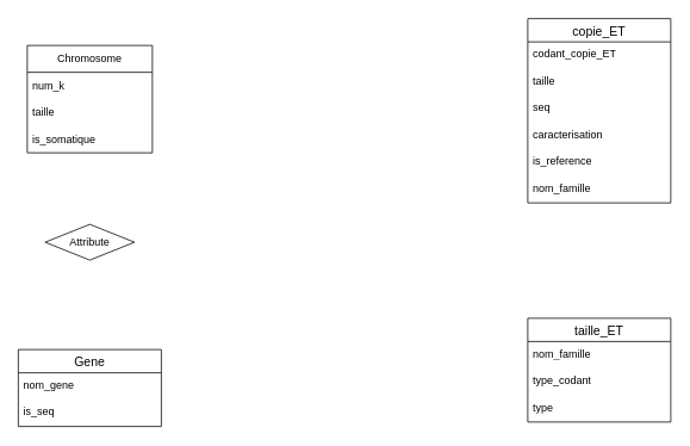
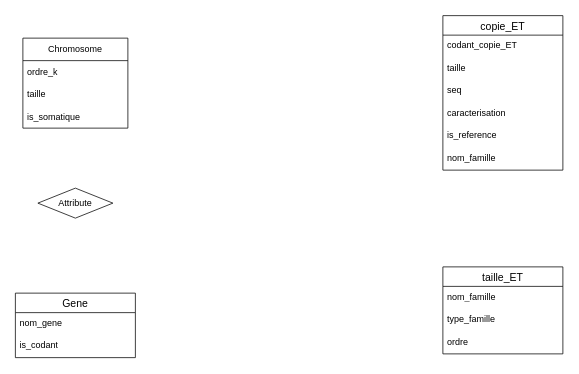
  <mxCell id="0" />
  <mxCell id="1" parent="0" />
  <mxCell id="2" value="&lt;div&gt;Chromosome&lt;/div&gt;" style="swimlane;fontStyle=0;childLayout=stackLayout;horizontal=1;startSize=30;horizontalStack=0;resizeParent=1;resizeParentMax=0;resizeLast=0;collapsible=1;marginBottom=0;whiteSpace=wrap;html=1;" vertex="1" parent="1"><mxGeometry x="30" y="50" width="140" height="120" as="geometry" /></mxCell>
- <mxCell id="3" value="num_k" style="text;strokeColor=none;fillColor=none;align=left;verticalAlign=middle;spacingLeft=4;spacingRight=4;overflow=hidden;points=[[0,0.5],[1,0.5]];portConstraint=eastwest;rotatable=0;whiteSpace=wrap;html=1;" vertex="1" parent="2"><mxGeometry y="30" width="140" height="30" as="geometry" /></mxCell>
+ <mxCell id="3" value="ordre_k" style="text;strokeColor=none;fillColor=none;align=left;verticalAlign=middle;spacingLeft=4;spacingRight=4;overflow=hidden;points=[[0,0.5],[1,0.5]];portConstraint=eastwest;rotatable=0;whiteSpace=wrap;html=1;" vertex="1" parent="2"><mxGeometry y="30" width="140" height="30" as="geometry" /></mxCell>
  <mxCell id="4" value="taille" style="text;strokeColor=none;fillColor=none;align=left;verticalAlign=middle;spacingLeft=4;spacingRight=4;overflow=hidden;points=[[0,0.5],[1,0.5]];portConstraint=eastwest;rotatable=0;whiteSpace=wrap;html=1;" vertex="1" parent="2"><mxGeometry y="60" width="140" height="30" as="geometry" /></mxCell>
  <mxCell id="5" value="is_somatique" style="text;strokeColor=none;fillColor=none;align=left;verticalAlign=middle;spacingLeft=4;spacingRight=4;overflow=hidden;points=[[0,0.5],[1,0.5]];portConstraint=eastwest;rotatable=0;whiteSpace=wrap;html=1;" vertex="1" parent="2"><mxGeometry y="90" width="140" height="30" as="geometry" /></mxCell>
  <mxCell id="6" value="taille_ET" style="swimlane;fontStyle=0;childLayout=stackLayout;horizontal=1;startSize=26;horizontalStack=0;resizeParent=1;resizeParentMax=0;resizeLast=0;collapsible=1;marginBottom=0;align=center;fontSize=14;" vertex="1" parent="1"><mxGeometry x="590" y="355" width="160" height="116" as="geometry" /></mxCell>
  <mxCell id="7" value="nom_famille" style="text;strokeColor=none;fillColor=none;spacingLeft=4;spacingRight=4;overflow=hidden;rotatable=0;points=[[0,0.5],[1,0.5]];portConstraint=eastwest;fontSize=12;whiteSpace=wrap;html=1;" vertex="1" parent="6"><mxGeometry y="26" width="160" height="30" as="geometry" /></mxCell>
- <mxCell id="8" value="type_codant" style="text;strokeColor=none;fillColor=none;spacingLeft=4;spacingRight=4;overflow=hidden;rotatable=0;points=[[0,0.5],[1,0.5]];portConstraint=eastwest;fontSize=12;whiteSpace=wrap;html=1;" vertex="1" parent="6"><mxGeometry y="56" width="160" height="30" as="geometry" /></mxCell>
- <mxCell id="9" value="type" style="text;strokeColor=none;fillColor=none;spacingLeft=4;spacingRight=4;overflow=hidden;rotatable=0;points=[[0,0.5],[1,0.5]];portConstraint=eastwest;fontSize=12;whiteSpace=wrap;html=1;" vertex="1" parent="6"><mxGeometry y="86" width="160" height="30" as="geometry" /></mxCell>
+ <mxCell id="8" value="type_famille" style="text;strokeColor=none;fillColor=none;spacingLeft=4;spacingRight=4;overflow=hidden;rotatable=0;points=[[0,0.5],[1,0.5]];portConstraint=eastwest;fontSize=12;whiteSpace=wrap;html=1;" vertex="1" parent="6"><mxGeometry y="56" width="160" height="30" as="geometry" /></mxCell>
+ <mxCell id="9" value="ordre" style="text;strokeColor=none;fillColor=none;spacingLeft=4;spacingRight=4;overflow=hidden;rotatable=0;points=[[0,0.5],[1,0.5]];portConstraint=eastwest;fontSize=12;whiteSpace=wrap;html=1;" vertex="1" parent="6"><mxGeometry y="86" width="160" height="30" as="geometry" /></mxCell>
  <mxCell id="10" value="Gene" style="swimlane;fontStyle=0;childLayout=stackLayout;horizontal=1;startSize=26;horizontalStack=0;resizeParent=1;resizeParentMax=0;resizeLast=0;collapsible=1;marginBottom=0;align=center;fontSize=14;" vertex="1" parent="1"><mxGeometry x="20" y="390" width="160" height="86" as="geometry" /></mxCell>
  <mxCell id="11" value="nom_gene" style="text;strokeColor=none;fillColor=none;spacingLeft=4;spacingRight=4;overflow=hidden;rotatable=0;points=[[0,0.5],[1,0.5]];portConstraint=eastwest;fontSize=12;whiteSpace=wrap;html=1;" vertex="1" parent="10"><mxGeometry y="26" width="160" height="30" as="geometry" /></mxCell>
- <mxCell id="12" value="is_seq" style="text;strokeColor=none;fillColor=none;spacingLeft=4;spacingRight=4;overflow=hidden;rotatable=0;points=[[0,0.5],[1,0.5]];portConstraint=eastwest;fontSize=12;whiteSpace=wrap;html=1;" vertex="1" parent="10"><mxGeometry y="56" width="160" height="30" as="geometry" /></mxCell>
+ <mxCell id="12" value="is_codant" style="text;strokeColor=none;fillColor=none;spacingLeft=4;spacingRight=4;overflow=hidden;rotatable=0;points=[[0,0.5],[1,0.5]];portConstraint=eastwest;fontSize=12;whiteSpace=wrap;html=1;" vertex="1" parent="10"><mxGeometry y="56" width="160" height="30" as="geometry" /></mxCell>
  <mxCell id="13" value="copie_ET" style="swimlane;fontStyle=0;childLayout=stackLayout;horizontal=1;startSize=26;horizontalStack=0;resizeParent=1;resizeParentMax=0;resizeLast=0;collapsible=1;marginBottom=0;align=center;fontSize=14;" vertex="1" parent="1"><mxGeometry x="590" y="20" width="160" height="206" as="geometry" /></mxCell>
  <mxCell id="14" value="codant_copie_ET" style="text;strokeColor=none;fillColor=none;spacingLeft=4;spacingRight=4;overflow=hidden;rotatable=0;points=[[0,0.5],[1,0.5]];portConstraint=eastwest;fontSize=12;whiteSpace=wrap;html=1;" vertex="1" parent="13"><mxGeometry y="26" width="160" height="30" as="geometry" /></mxCell>
  <mxCell id="15" value="taille" style="text;strokeColor=none;fillColor=none;spacingLeft=4;spacingRight=4;overflow=hidden;rotatable=0;points=[[0,0.5],[1,0.5]];portConstraint=eastwest;fontSize=12;whiteSpace=wrap;html=1;" vertex="1" parent="13"><mxGeometry y="56" width="160" height="30" as="geometry" /></mxCell>
  <mxCell id="16" value="seq" style="text;strokeColor=none;fillColor=none;spacingLeft=4;spacingRight=4;overflow=hidden;rotatable=0;points=[[0,0.5],[1,0.5]];portConstraint=eastwest;fontSize=12;whiteSpace=wrap;html=1;" vertex="1" parent="13"><mxGeometry y="86" width="160" height="30" as="geometry" /></mxCell>
  <mxCell id="17" value="&lt;div&gt;caracterisation&lt;/div&gt;&lt;div&gt;&lt;br/&gt;&lt;/div&gt;" style="text;strokeColor=none;fillColor=none;spacingLeft=4;spacingRight=4;overflow=hidden;rotatable=0;points=[[0,0.5],[1,0.5]];portConstraint=eastwest;fontSize=12;whiteSpace=wrap;html=1;" vertex="1" parent="13"><mxGeometry y="116" width="160" height="30" as="geometry" /></mxCell>
  <mxCell id="18" value="is_reference" style="text;strokeColor=none;fillColor=none;spacingLeft=4;spacingRight=4;overflow=hidden;rotatable=0;points=[[0,0.5],[1,0.5]];portConstraint=eastwest;fontSize=12;whiteSpace=wrap;html=1;" vertex="1" parent="13"><mxGeometry y="146" width="160" height="30" as="geometry" /></mxCell>
  <mxCell id="19" value="nom_famille" style="text;strokeColor=none;fillColor=none;spacingLeft=4;spacingRight=4;overflow=hidden;rotatable=0;points=[[0,0.5],[1,0.5]];portConstraint=eastwest;fontSize=12;whiteSpace=wrap;html=1;" vertex="1" parent="13"><mxGeometry y="176" width="160" height="30" as="geometry" /></mxCell>
  <mxCell id="20" value="Attribute" style="rhombus;whiteSpace=wrap;html=1;align=center;" vertex="1" parent="1"><mxGeometry x="50" y="250" width="100" height="40" as="geometry" /></mxCell>
